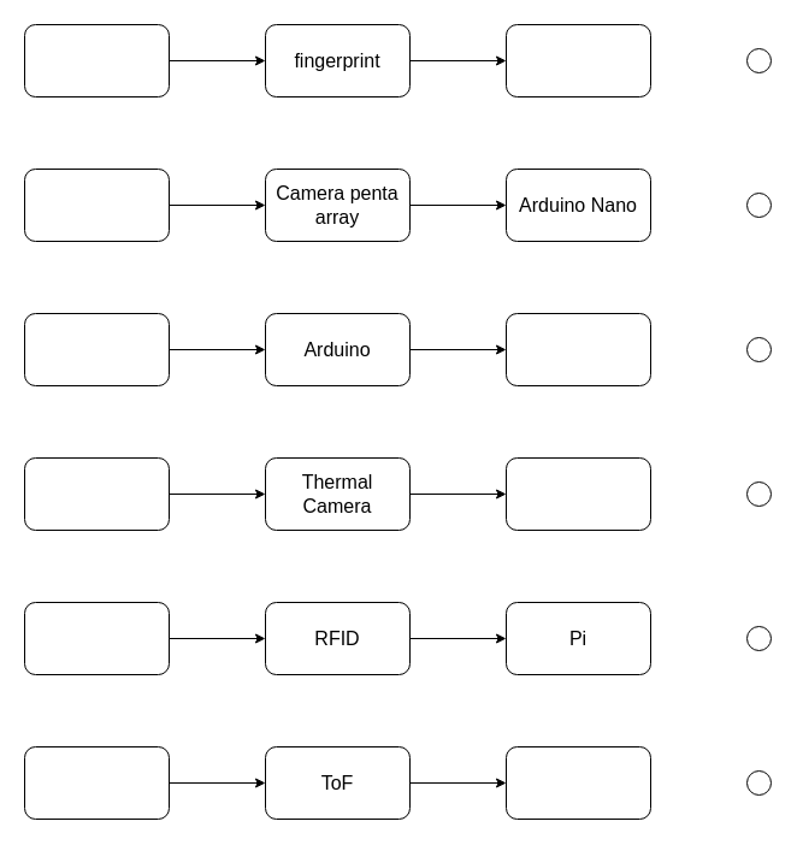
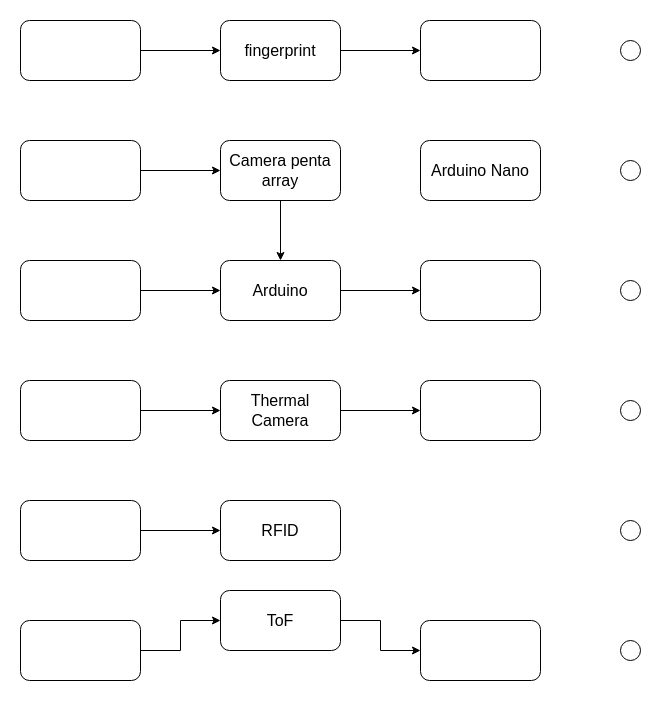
  <mxCell id="0" />
  <mxCell id="1" parent="0" />
  <mxCell id="2" value="" style="edgeStyle=orthogonalEdgeStyle;rounded=0;orthogonalLoop=1;jettySize=auto;html=1;fontSize=16;" edge="1" parent="1" source="3" target="4"><mxGeometry relative="1" as="geometry" /></mxCell>
  <mxCell id="3" value="fingerprint" style="rounded=1;whiteSpace=wrap;html=1;fontSize=16;" vertex="1" parent="1"><mxGeometry x="220" y="20" width="120" height="60" as="geometry" /></mxCell>
  <mxCell id="4" value="" style="rounded=1;whiteSpace=wrap;html=1;fontSize=16;" vertex="1" parent="1"><mxGeometry x="420" y="20" width="120" height="60" as="geometry" /></mxCell>
- <mxCell id="5" value="" style="edgeStyle=orthogonalEdgeStyle;rounded=0;orthogonalLoop=1;jettySize=auto;html=1;fontSize=16;" edge="1" parent="1" source="6" target="7"><mxGeometry relative="1" as="geometry" /></mxCell>
+ <mxCell id="5" value="" style="edgeStyle=orthogonalEdgeStyle;rounded=0;orthogonalLoop=1;jettySize=auto;html=1;fontSize=16;" edge="1" parent="1" source="6" target="9"><mxGeometry relative="1" as="geometry" /></mxCell>
  <mxCell id="6" value="Camera penta array" style="rounded=1;whiteSpace=wrap;html=1;fontSize=16;" vertex="1" parent="1"><mxGeometry x="220" y="140" width="120" height="60" as="geometry" /></mxCell>
  <mxCell id="7" value="Arduino Nano" style="rounded=1;whiteSpace=wrap;html=1;fontSize=16;" vertex="1" parent="1"><mxGeometry x="420" y="140" width="120" height="60" as="geometry" /></mxCell>
  <mxCell id="8" value="" style="edgeStyle=orthogonalEdgeStyle;rounded=0;orthogonalLoop=1;jettySize=auto;html=1;fontSize=16;" edge="1" parent="1" source="9" target="10"><mxGeometry relative="1" as="geometry" /></mxCell>
  <mxCell id="9" value="Arduino" style="rounded=1;whiteSpace=wrap;html=1;fontSize=16;" vertex="1" parent="1"><mxGeometry x="220" y="260" width="120" height="60" as="geometry" /></mxCell>
  <mxCell id="10" value="" style="whiteSpace=wrap;html=1;rounded=1;fontSize=16;" vertex="1" parent="1"><mxGeometry x="420" y="260" width="120" height="60" as="geometry" /></mxCell>
  <mxCell id="11" value="" style="edgeStyle=orthogonalEdgeStyle;rounded=0;orthogonalLoop=1;jettySize=auto;html=1;fontSize=16;" edge="1" parent="1" source="12" target="13"><mxGeometry relative="1" as="geometry" /></mxCell>
  <mxCell id="12" value="Thermal Camera" style="rounded=1;whiteSpace=wrap;html=1;fontSize=16;" vertex="1" parent="1"><mxGeometry x="220" y="380" width="120" height="60" as="geometry" /></mxCell>
  <mxCell id="13" value="" style="whiteSpace=wrap;html=1;rounded=1;fontSize=16;" vertex="1" parent="1"><mxGeometry x="420" y="380" width="120" height="60" as="geometry" /></mxCell>
- <mxCell id="14" value="" style="edgeStyle=orthogonalEdgeStyle;rounded=0;orthogonalLoop=1;jettySize=auto;html=1;fontSize=16;" edge="1" parent="1" source="15" target="16"><mxGeometry relative="1" as="geometry" /></mxCell>
  <mxCell id="15" value="RFID" style="rounded=1;whiteSpace=wrap;html=1;fontSize=16;" vertex="1" parent="1"><mxGeometry x="220" y="500" width="120" height="60" as="geometry" /></mxCell>
- <mxCell id="16" value="Pi" style="whiteSpace=wrap;html=1;rounded=1;fontSize=16;" vertex="1" parent="1"><mxGeometry x="420" y="500" width="120" height="60" as="geometry" /></mxCell>
  <mxCell id="17" value="" style="edgeStyle=orthogonalEdgeStyle;rounded=0;orthogonalLoop=1;jettySize=auto;html=1;fontSize=16;" edge="1" parent="1" source="18" target="19"><mxGeometry relative="1" as="geometry" /></mxCell>
- <mxCell id="18" value="ToF" style="rounded=1;whiteSpace=wrap;html=1;fontSize=16;" vertex="1" parent="1"><mxGeometry x="220" y="620" width="120" height="60" as="geometry" /></mxCell>
+ <mxCell id="18" value="ToF" style="rounded=1;whiteSpace=wrap;html=1;fontSize=16;" vertex="1" parent="1"><mxGeometry x="220" y="590" width="120" height="60" as="geometry" /></mxCell>
  <mxCell id="19" value="" style="whiteSpace=wrap;html=1;rounded=1;fontSize=16;" vertex="1" parent="1"><mxGeometry x="420" y="620" width="120" height="60" as="geometry" /></mxCell>
  <mxCell id="20" value="" style="edgeStyle=orthogonalEdgeStyle;rounded=0;orthogonalLoop=1;jettySize=auto;html=1;" edge="1" parent="1" source="21" target="3"><mxGeometry relative="1" as="geometry" /></mxCell>
  <mxCell id="21" value="" style="whiteSpace=wrap;html=1;fontSize=16;rounded=1;" vertex="1" parent="1"><mxGeometry y="20" width="120" height="60" as="geometry" x="20" /></mxCell>
  <mxCell id="22" value="" style="edgeStyle=orthogonalEdgeStyle;rounded=0;orthogonalLoop=1;jettySize=auto;html=1;" edge="1" parent="1" source="23" target="6"><mxGeometry relative="1" as="geometry" /></mxCell>
  <mxCell id="23" value="" style="whiteSpace=wrap;html=1;fontSize=16;rounded=1;" vertex="1" parent="1"><mxGeometry y="140" width="120" height="60" as="geometry" x="20" /></mxCell>
  <mxCell id="24" value="" style="edgeStyle=orthogonalEdgeStyle;rounded=0;orthogonalLoop=1;jettySize=auto;html=1;" edge="1" parent="1" source="25" target="9"><mxGeometry relative="1" as="geometry" /></mxCell>
  <mxCell id="25" value="" style="whiteSpace=wrap;html=1;fontSize=16;rounded=1;" vertex="1" parent="1"><mxGeometry y="260" width="120" height="60" as="geometry" x="20" /></mxCell>
  <mxCell id="26" value="" style="edgeStyle=orthogonalEdgeStyle;rounded=0;orthogonalLoop=1;jettySize=auto;html=1;" edge="1" parent="1" source="27" target="12"><mxGeometry relative="1" as="geometry" /></mxCell>
  <mxCell id="27" value="" style="whiteSpace=wrap;html=1;fontSize=16;rounded=1;" vertex="1" parent="1"><mxGeometry y="380" width="120" height="60" as="geometry" x="20" /></mxCell>
  <mxCell id="28" value="" style="edgeStyle=orthogonalEdgeStyle;rounded=0;orthogonalLoop=1;jettySize=auto;html=1;" edge="1" parent="1" source="29" target="15"><mxGeometry relative="1" as="geometry" /></mxCell>
  <mxCell id="29" value="" style="whiteSpace=wrap;html=1;fontSize=16;rounded=1;" vertex="1" parent="1"><mxGeometry y="500" width="120" height="60" as="geometry" x="20" /></mxCell>
  <mxCell id="30" value="" style="edgeStyle=orthogonalEdgeStyle;rounded=0;orthogonalLoop=1;jettySize=auto;html=1;" edge="1" parent="1" source="31" target="18"><mxGeometry relative="1" as="geometry" /></mxCell>
  <mxCell id="31" value="" style="whiteSpace=wrap;html=1;fontSize=16;rounded=1;" vertex="1" parent="1"><mxGeometry y="620" width="120" height="60" as="geometry" x="20" /></mxCell>
  <mxCell id="32" value="" style="ellipse;whiteSpace=wrap;html=1;aspect=fixed;" vertex="1" parent="1"><mxGeometry x="620" y="40" width="20" height="20" as="geometry" /></mxCell>
  <mxCell id="33" value="" style="ellipse;whiteSpace=wrap;html=1;aspect=fixed;" vertex="1" parent="1"><mxGeometry x="620" y="160" width="20" height="20" as="geometry" /></mxCell>
  <mxCell id="34" value="" style="ellipse;whiteSpace=wrap;html=1;aspect=fixed;" vertex="1" parent="1"><mxGeometry x="620" y="280" width="20" height="20" as="geometry" /></mxCell>
  <mxCell id="35" value="" style="ellipse;whiteSpace=wrap;html=1;aspect=fixed;" vertex="1" parent="1"><mxGeometry x="620" y="400" width="20" height="20" as="geometry" /></mxCell>
  <mxCell id="36" value="" style="ellipse;whiteSpace=wrap;html=1;aspect=fixed;" vertex="1" parent="1"><mxGeometry x="620" y="520" width="20" height="20" as="geometry" /></mxCell>
  <mxCell id="37" value="" style="ellipse;whiteSpace=wrap;html=1;aspect=fixed;" vertex="1" parent="1"><mxGeometry x="620" y="640" width="20" height="20" as="geometry" /></mxCell>
